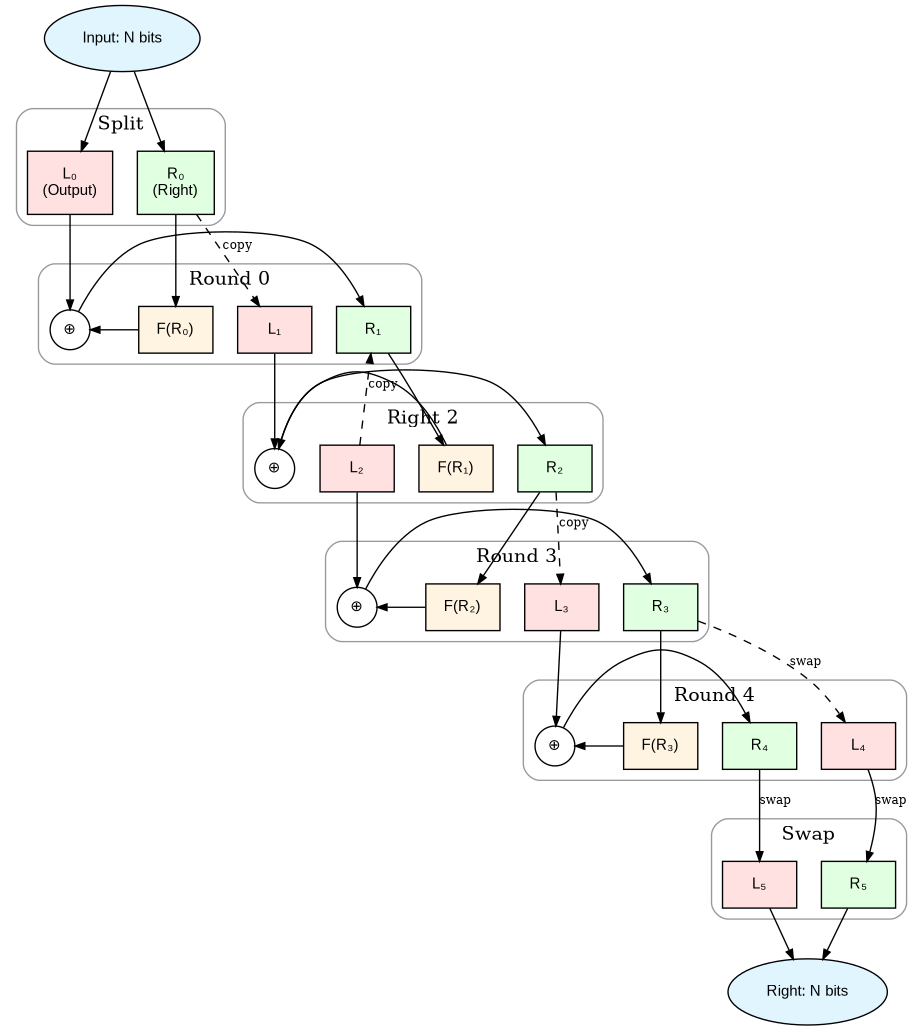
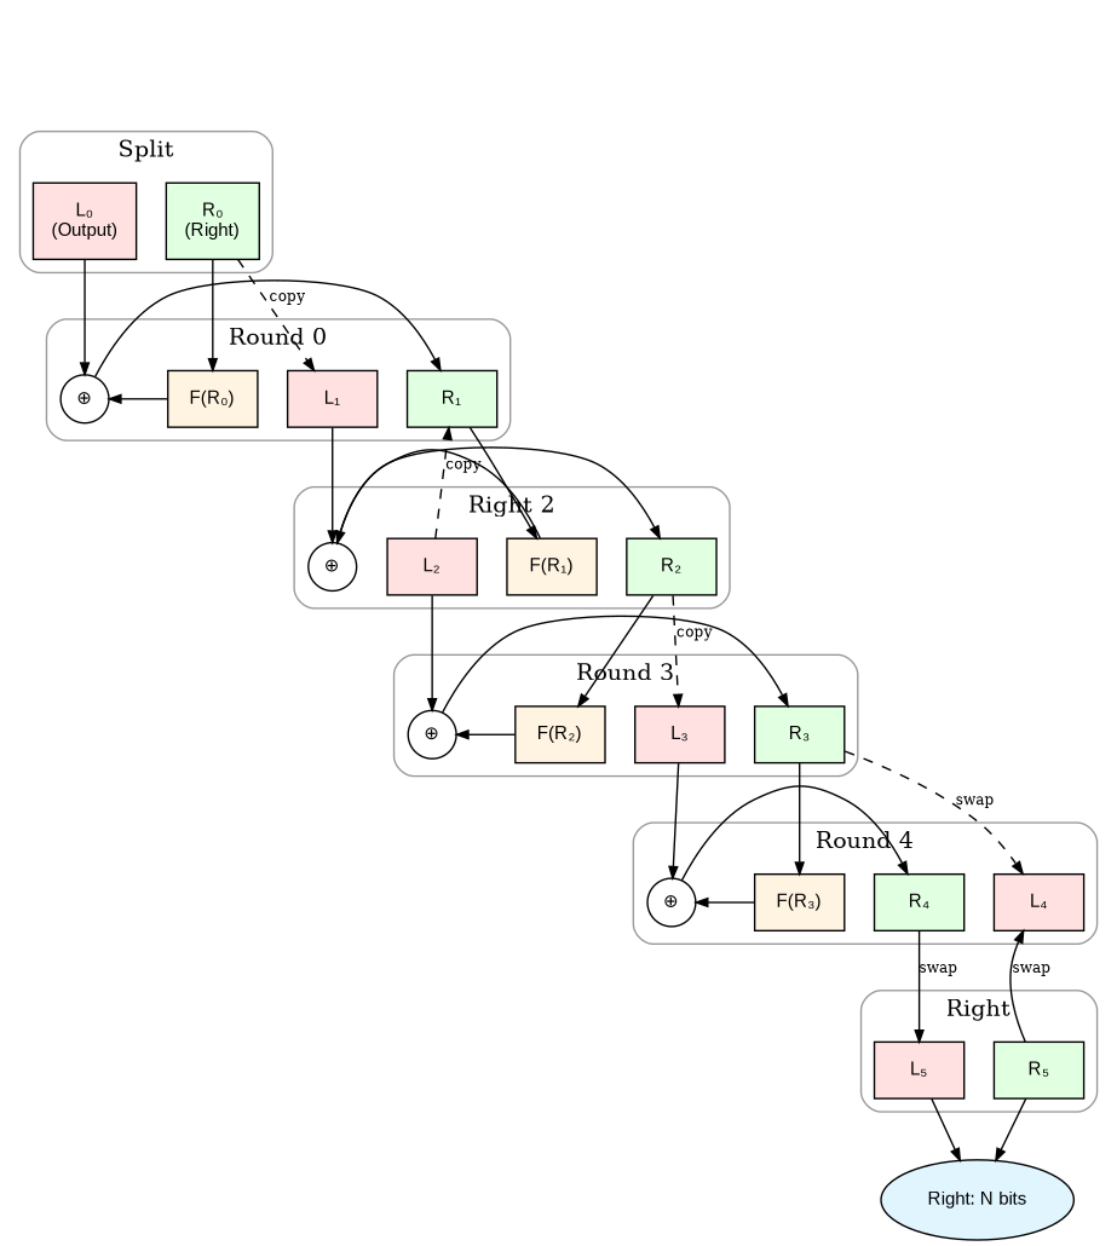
  digraph {
    rankdir=TB
    node [fillcolor="#ffe1e1" fontname=Arial fontsize=11 margin=0.15 shape=box style=filled]
    edge [arrowsize=0.7]
    n1 [height=0.4 label="L₀\n(Output)"]
    n2 [fillcolor="#e1ffe1" height=0.4 label="R₀\n(Right)"]
    n3 [height=0.4 label="L₁"]
    n4 [fillcolor="#fff4e1" height=0.4 label="F(R₀)"]
    n5 [fillcolor=white fixedsize=true height=0.4 label="⊕" shape=circle width=0.4]
    n6 [fillcolor="#e1ffe1" height=0.4 label="R₁"]
    n7 [height=0.4 label="L₂"]
    n8 [fillcolor="#fff4e1" height=0.4 label="F(R₁)"]
    n9 [fillcolor=white fixedsize=true height=0.4 label="⊕" shape=circle width=0.4]
    n10 [fillcolor="#e1ffe1" height=0.4 label="R₂"]
    n11 [height=0.4 label="L₃"]
    n12 [fillcolor="#fff4e1" height=0.4 label="F(R₂)"]
    n13 [fillcolor=white fixedsize=true height=0.4 label="⊕" shape=circle width=0.4]
    n14 [fillcolor="#e1ffe1" height=0.4 label="R₃"]
    n15 [height=0.4 label="L₄"]
    n16 [fillcolor="#fff4e1" height=0.4 label="F(R₃)"]
    n17 [fillcolor=white fixedsize=true height=0.4 label="⊕" shape=circle width=0.4]
    n18 [fillcolor="#e1ffe1" height=0.4 label="R₄"]
    n19 [height=0.4 label="L₅"]
    n20 [fillcolor="#e1ffe1" height=0.4 label="R₅"]
    n21 [fillcolor="#e1f5ff" height=0.4 label="Right: N bits" shape=ellipse]
-   n22 [fillcolor="#e1f5ff" height=0.4 label="Input: N bits" shape=ellipse]
    subgraph cluster_1 {
      color="#999999"
      label=Split
      style=rounded
      subgraph sub_2 {
        color="#999999"
        label=Split
        rank=same
        style=rounded
        n1
        n2
      }
    }
    subgraph cluster_3 {
      color="#999999"
      label="Round 0"
      style=rounded
      subgraph sub_4 {
        color="#999999"
        label="Round 1"
        rank=same
        style=rounded
        n3
        n4
        n5
        n6
      }
    }
    subgraph cluster_5 {
      color="#999999"
      label="Right 2"
      style=rounded
      subgraph sub_6 {
        color="#999999"
        label="Round 2"
        rank=same
        style=rounded
        n7
        n8
        n9
        n10
      }
    }
    subgraph cluster_7 {
      color="#999999"
      label="Round 3"
      style=rounded
      subgraph sub_8 {
        color="#999999"
        label="Round 3"
        rank=same
        style=rounded
        n11
        n12
        n13
        n14
      }
    }
    subgraph cluster_9 {
      color="#999999"
      label="Round 4"
      style=rounded
      subgraph sub_10 {
        color="#999999"
        label="Round 4"
        rank=same
        style=rounded
        n15
        n16
        n17
        n18
      }
    }
    subgraph cluster_11 {
      color="#999999"
-     label=Swap
+     label=Right
      style=rounded
      subgraph sub_12 {
        color="#999999"
        label=Swap
        rank=same
        style=rounded
        n19
        n20
      }
    }
    n1 -> n5
    n2 -> n3 [fontsize=9 label=copy style=dashed]
    n2 -> n4
    n3 -> n9
    n4 -> n5
    n5 -> n6
    n6 -> n8
    n7 -> n6 [fontsize=9 label=copy style=dashed]
    n7 -> n13
    n8 -> n9
    n9 -> n10
    n10 -> n11 [fontsize=9 label=copy style=dashed]
    n10 -> n12
    n11 -> n17
    n12 -> n13
    n13 -> n14
    n14 -> n15 [fontsize=9 label=swap style=dashed]
    n14 -> n16
-   n15 -> n20 [fontsize=9 label=swap]
+   n20 -> n15 [fontsize=9 label=swap]
    n16 -> n17
    n17 -> n18
    n18 -> n19 [fontsize=9 label=swap]
    n19 -> n21 [weight=2]
    n20 -> n21 [weight=2]
-   n22 -> n1 [weight=2]
-   n22 -> n2 [weight=2]
  }
